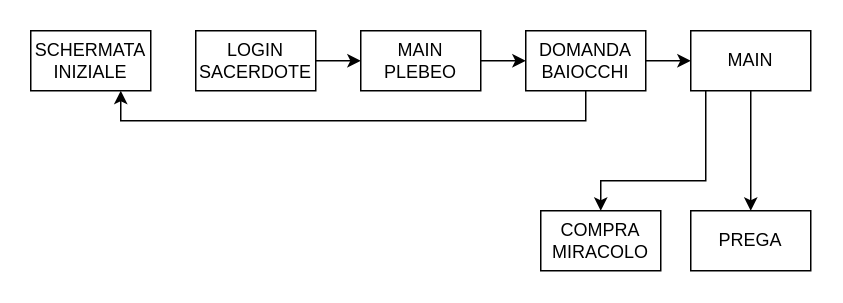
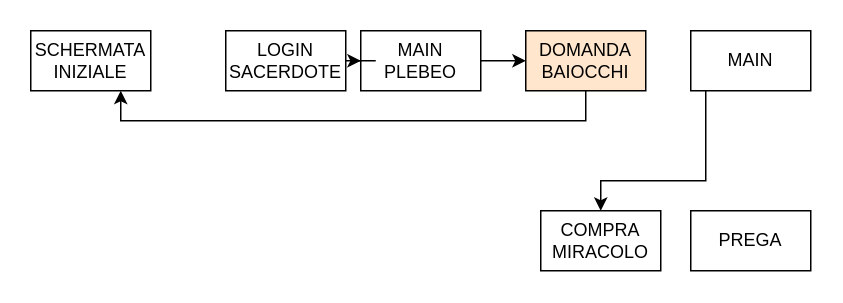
  <mxCell id="0" />
  <mxCell id="1" parent="0" />
  <mxCell id="2" style="edgeStyle=orthogonalEdgeStyle;rounded=0;orthogonalLoop=1;jettySize=auto;html=1;entryX=0;entryY=0.5;entryDx=0;entryDy=0;" parent="1" source="3" target="6" edge="1"><mxGeometry relative="1" as="geometry" /></mxCell>
  <mxCell id="3" value="MAIN PLEBEO" style="rounded=0;whiteSpace=wrap;html=1;" parent="1" vertex="1"><mxGeometry x="240" y="20" width="80" height="40" as="geometry" /></mxCell>
- <mxCell id="4" style="edgeStyle=orthogonalEdgeStyle;rounded=0;orthogonalLoop=1;jettySize=auto;html=1;entryX=0;entryY=0.5;entryDx=0;entryDy=0;" parent="1" source="6" target="9" edge="1"><mxGeometry relative="1" as="geometry" /></mxCell>
  <mxCell id="5" style="edgeStyle=orthogonalEdgeStyle;rounded=0;orthogonalLoop=1;jettySize=auto;html=1;entryX=0.75;entryY=1;entryDx=0;entryDy=0;" parent="1" source="6" target="10" edge="1"><mxGeometry relative="1" as="geometry"><mxPoint x="390" y="80" as="targetPoint" /><Array as="points"><mxPoint x="390" y="80" /><mxPoint x="80" y="80" /></Array></mxGeometry></mxCell>
- <mxCell id="6" value="DOMANDA&lt;br&gt;BAIOCCHI" style="rounded=0;whiteSpace=wrap;html=1;" parent="1" vertex="1"><mxGeometry x="350" y="20" width="80" height="40" as="geometry" /></mxCell>
+ <mxCell id="6" value="DOMANDA&lt;br&gt;BAIOCCHI" style="rounded=0;whiteSpace=wrap;html=1;fillColor=#ffe6cc;" parent="1" vertex="1"><mxGeometry x="350" y="20" width="80" height="40" as="geometry" /></mxCell>
  <mxCell id="7" style="edgeStyle=orthogonalEdgeStyle;rounded=0;orthogonalLoop=1;jettySize=auto;html=1;entryX=0.5;entryY=0;entryDx=0;entryDy=0;" parent="1" source="9" target="11" edge="1"><mxGeometry relative="1" as="geometry"><mxPoint x="330" y="120" as="targetPoint" /><Array as="points"><mxPoint x="470" y="120" /><mxPoint x="400" y="120" /></Array></mxGeometry></mxCell>
- <mxCell id="8" style="edgeStyle=orthogonalEdgeStyle;rounded=0;orthogonalLoop=1;jettySize=auto;html=1;entryX=0.5;entryY=0;entryDx=0;entryDy=0;" parent="1" source="9" target="12" edge="1"><mxGeometry relative="1" as="geometry" /></mxCell>
  <mxCell id="9" value="MAIN" style="rounded=0;whiteSpace=wrap;html=1;" parent="1" vertex="1"><mxGeometry x="460" y="20" width="80" height="40" as="geometry" /></mxCell>
  <mxCell id="10" value="SCHERMATA&lt;br&gt;INIZIALE" style="rounded=0;whiteSpace=wrap;html=1;" parent="1" vertex="1"><mxGeometry x="20" y="20" width="80" height="40" as="geometry" /></mxCell>
  <mxCell id="11" value="COMPRA&lt;br&gt;MIRACOLO" style="rounded=0;whiteSpace=wrap;html=1;" parent="1" vertex="1"><mxGeometry x="360" y="140" width="80" height="40" as="geometry" /></mxCell>
  <mxCell id="12" value="PREGA" style="rounded=0;whiteSpace=wrap;html=1;" parent="1" vertex="1"><mxGeometry x="460" y="140" width="80" height="40" as="geometry" /></mxCell>
  <mxCell id="13" style="edgeStyle=orthogonalEdgeStyle;rounded=0;orthogonalLoop=1;jettySize=auto;html=1;entryX=0;entryY=0.5;entryDx=0;entryDy=0;" parent="1" source="14" target="3" edge="1"><mxGeometry relative="1" as="geometry" /></mxCell>
- <mxCell id="14" value="LOGIN&lt;br&gt;SACERDOTE" style="rounded=0;whiteSpace=wrap;html=1;" parent="1" vertex="1"><mxGeometry x="130" y="20" width="80" height="40" as="geometry" /></mxCell>
+ <mxCell id="14" value="LOGIN&lt;br&gt;SACERDOTE" style="rounded=0;whiteSpace=wrap;html=1;" parent="1" vertex="1"><mxGeometry x="150" y="20" width="80" height="40" as="geometry" /></mxCell>
